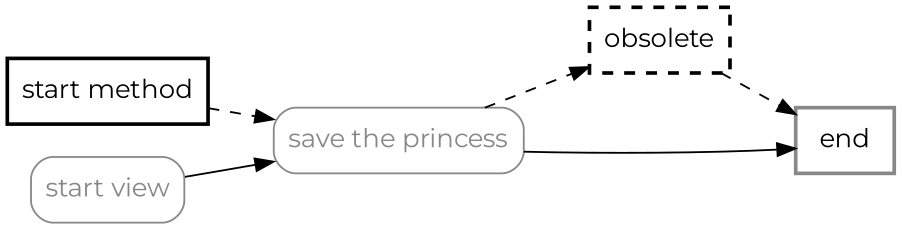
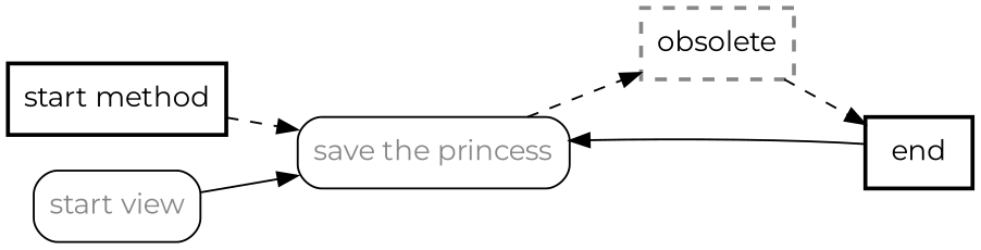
  digraph {
    fontname=Montserrat
    rankdir=LR
    node [color=black fillcolor=white fontcolor=black fontname=Montserrat shape=rect style="filled, rounded"]
    edge [fontname=Montserrat style=dashed]
-   "save the princess" [color="#888888" fontcolor="#888888"]
+   "save the princess" [fontcolor="#888888"]
    "start method" [style="filled, bold"]
-   obsolete [style="filled, dashed, bold"]
-   end [color="#888888" style="filled, bold"]
-   "start view" [color="#888888" fontcolor="#888888"]
+   obsolete [color="#888888" style="filled, dashed, bold"]
+   end [style="filled, bold"]
+   "start view" [fontcolor="#888888"]
    "save the princess" -> obsolete
-   "save the princess" -> end [style=""]
+   end -> "save the princess" [style=""]
    "start method" -> "save the princess"
    obsolete -> end
    "start view" -> "save the princess" [style=""]
  }
